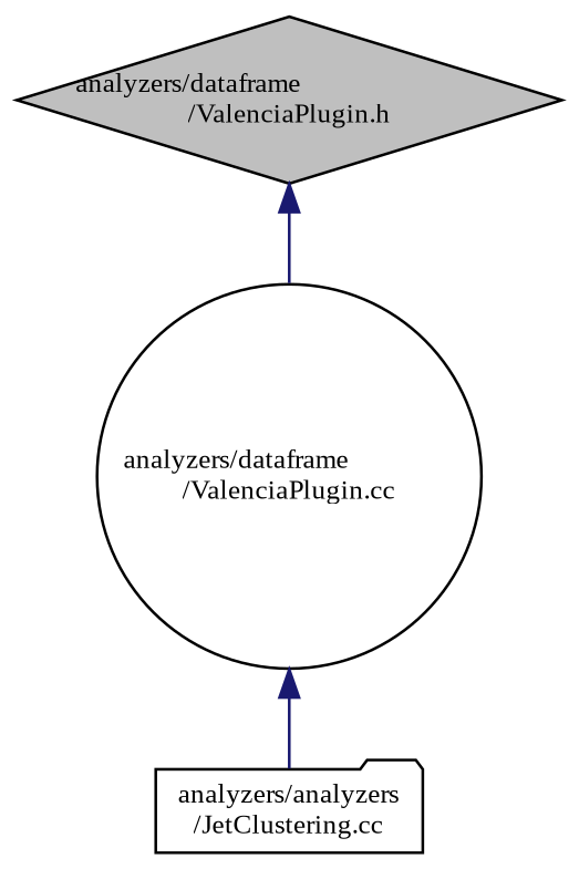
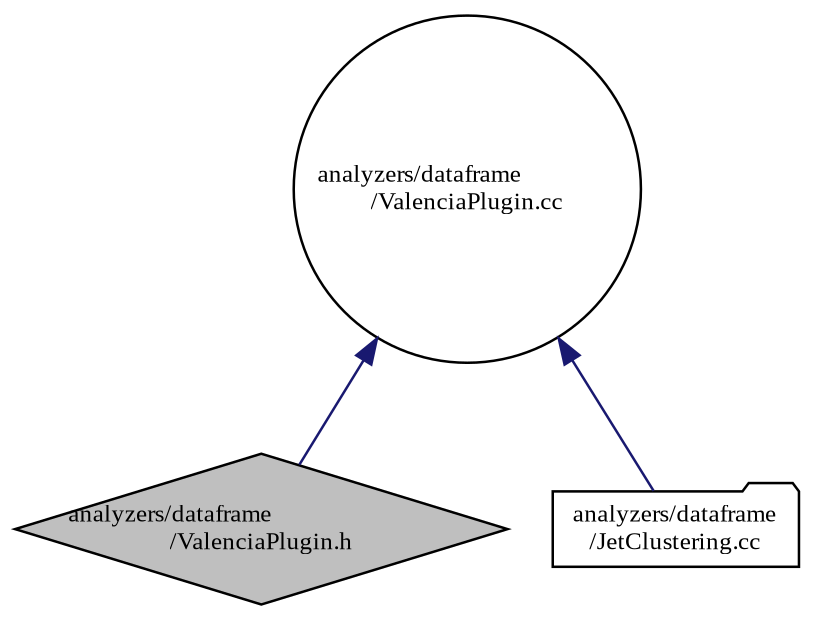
  digraph {
    fontname="Liberation Serif"
    node [color=black fillcolor=white fontname="Liberation Serif" fontsize=10 style=filled]
    edge [color=midnightblue dir=back fontname="Liberation Serif" fontsize=10 labelfontname=Helvetica labelfontsize=10 style=solid]
    n1 [fillcolor=grey75 fontcolor=black height=0.2 label="analyzers/dataframe\l/ValenciaPlugin.h" shape=diamond width=0.4]
    n2 [height=0.2 label="analyzers/dataframe\l/ValenciaPlugin.cc" shape=circle width=0.4]
-   n3 [height=0.2 label="analyzers/analyzers\l/JetClustering.cc" shape=folder width=0.4]
-   n1 -> n2
+   n3 [height=0.2 label="analyzers/dataframe\l/JetClustering.cc" shape=folder width=0.4]
+   n2 -> n1
    n2 -> n3
  }
